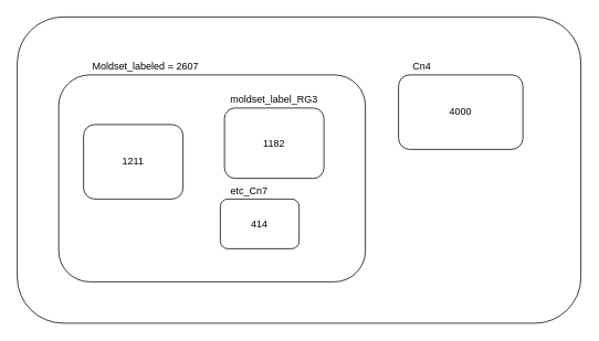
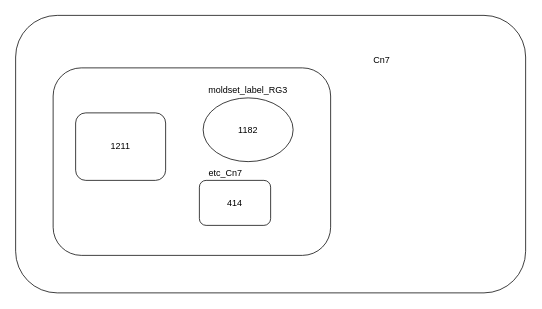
  <mxCell id="0" />
  <mxCell id="1" parent="0" />
  <mxCell id="2" value="" style="rounded=1;whiteSpace=wrap;html=1;" vertex="1" parent="1"><mxGeometry x="20" y="20" width="680" height="370" as="geometry" /></mxCell>
  <mxCell id="3" value="" style="rounded=1;whiteSpace=wrap;html=1;" vertex="1" parent="1"><mxGeometry x="70" y="90" width="370" height="250" as="geometry" /></mxCell>
- <mxCell id="4" value="4000" style="rounded=1;whiteSpace=wrap;html=1;" vertex="1" parent="1"><mxGeometry x="480" y="90" width="150" height="90" as="geometry" /></mxCell>
- <mxCell id="5" value="Moldset_labeled = 2607" style="text;html=1;strokeColor=none;fillColor=none;align=center;verticalAlign=middle;whiteSpace=wrap;rounded=0;" vertex="1" parent="1"><mxGeometry x="100" y="70" width="150" height="20" as="geometry" /></mxCell>
  <mxCell id="6" value="1211" style="rounded=1;whiteSpace=wrap;html=1;" vertex="1" parent="1"><mxGeometry x="100" y="150" width="120" height="90" as="geometry" /></mxCell>
- <mxCell id="7" value="1182" style="rounded=1;whiteSpace=wrap;html=1;" vertex="1" parent="1"><mxGeometry x="270" y="130" width="120" height="85" as="geometry" /></mxCell>
- <mxCell id="8" value="Cn4&amp;nbsp;" style="text;html=1;strokeColor=none;fillColor=none;align=center;verticalAlign=middle;whiteSpace=wrap;rounded=0;" vertex="1" parent="1"><mxGeometry x="450" y="70" width="120" height="20" as="geometry" /></mxCell>
+ <mxCell id="7" value="1182" style="ellipse;whiteSpace=wrap;html=1;" vertex="1" parent="1"><mxGeometry x="270" y="130" width="120" height="85" as="geometry" /></mxCell>
+ <mxCell id="8" value="Cn7&amp;nbsp;" style="text;html=1;strokeColor=none;fillColor=none;align=center;verticalAlign=middle;whiteSpace=wrap;rounded=0;" vertex="1" parent="1"><mxGeometry x="450" y="70" width="120" height="20" as="geometry" /></mxCell>
  <mxCell id="9" value="moldset_label_RG3" style="text;html=1;strokeColor=none;fillColor=none;align=center;verticalAlign=middle;whiteSpace=wrap;rounded=0;" vertex="1" parent="1"><mxGeometry x="250" y="110" width="160" height="20" as="geometry" /></mxCell>
  <mxCell id="10" value="414" style="rounded=1;whiteSpace=wrap;html=1;" vertex="1" parent="1"><mxGeometry x="265" y="240" width="95" height="60" as="geometry" /></mxCell>
  <mxCell id="11" value="etc_Cn7" style="text;html=1;strokeColor=none;fillColor=none;align=center;verticalAlign=middle;whiteSpace=wrap;rounded=0;" vertex="1" parent="1"><mxGeometry x="240" y="220" width="120" height="20" as="geometry" /></mxCell>
